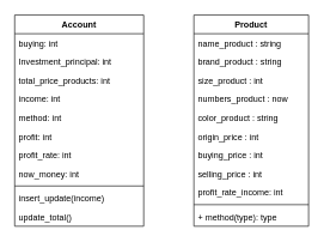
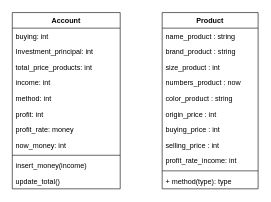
  <mxCell id="0" />
  <mxCell id="1" parent="0" />
  <mxCell id="2" value="Account" style="swimlane;fontStyle=1;align=center;verticalAlign=top;childLayout=stackLayout;horizontal=1;startSize=26;horizontalStack=0;resizeParent=1;resizeParentMax=0;resizeLast=0;collapsible=1;marginBottom=0;" vertex="1" parent="1"><mxGeometry x="20" y="20" width="180" height="294" as="geometry"><mxRectangle x="40" y="80" width="90" height="30" as="alternateBounds" /></mxGeometry></mxCell>
  <mxCell id="3" value="buying: int" style="text;strokeColor=none;fillColor=none;align=left;verticalAlign=top;spacingLeft=4;spacingRight=4;overflow=hidden;rotatable=0;points=[[0,0.5],[1,0.5]];portConstraint=eastwest;" vertex="1" parent="2"><mxGeometry y="26" width="180" height="26" as="geometry" /></mxCell>
  <mxCell id="4" value="Investment_principal: int" style="text;strokeColor=none;fillColor=none;align=left;verticalAlign=top;spacingLeft=4;spacingRight=4;overflow=hidden;rotatable=0;points=[[0,0.5],[1,0.5]];portConstraint=eastwest;" vertex="1" parent="2"><mxGeometry y="52" width="180" height="26" as="geometry" /></mxCell>
  <mxCell id="5" value="total_price_products: int" style="text;strokeColor=none;fillColor=none;align=left;verticalAlign=top;spacingLeft=4;spacingRight=4;overflow=hidden;rotatable=0;points=[[0,0.5],[1,0.5]];portConstraint=eastwest;" vertex="1" parent="2"><mxGeometry y="78" width="180" height="26" as="geometry" /></mxCell>
  <mxCell id="6" value="income: int" style="text;strokeColor=none;fillColor=none;align=left;verticalAlign=top;spacingLeft=4;spacingRight=4;overflow=hidden;rotatable=0;points=[[0,0.5],[1,0.5]];portConstraint=eastwest;" vertex="1" parent="2"><mxGeometry y="104" width="180" height="26" as="geometry" /></mxCell>
  <mxCell id="7" value="method: int" style="text;strokeColor=none;fillColor=none;align=left;verticalAlign=top;spacingLeft=4;spacingRight=4;overflow=hidden;rotatable=0;points=[[0,0.5],[1,0.5]];portConstraint=eastwest;" vertex="1" parent="2"><mxGeometry y="130" width="180" height="26" as="geometry" /></mxCell>
  <mxCell id="8" value="profit: int" style="text;strokeColor=none;fillColor=none;align=left;verticalAlign=top;spacingLeft=4;spacingRight=4;overflow=hidden;rotatable=0;points=[[0,0.5],[1,0.5]];portConstraint=eastwest;" vertex="1" parent="2"><mxGeometry y="156" width="180" height="26" as="geometry" /></mxCell>
- <mxCell id="9" value="profit_rate: int" style="text;strokeColor=none;fillColor=none;align=left;verticalAlign=top;spacingLeft=4;spacingRight=4;overflow=hidden;rotatable=0;points=[[0,0.5],[1,0.5]];portConstraint=eastwest;" vertex="1" parent="2"><mxGeometry y="182" width="180" height="26" as="geometry" /></mxCell>
+ <mxCell id="9" value="profit_rate: money" style="text;strokeColor=none;fillColor=none;align=left;verticalAlign=top;spacingLeft=4;spacingRight=4;overflow=hidden;rotatable=0;points=[[0,0.5],[1,0.5]];portConstraint=eastwest;" vertex="1" parent="2"><mxGeometry y="182" width="180" height="26" as="geometry" /></mxCell>
  <mxCell id="10" value="now_money: int" style="text;strokeColor=none;fillColor=none;align=left;verticalAlign=top;spacingLeft=4;spacingRight=4;overflow=hidden;rotatable=0;points=[[0,0.5],[1,0.5]];portConstraint=eastwest;" vertex="1" parent="2"><mxGeometry y="208" width="180" height="26" as="geometry" /></mxCell>
  <mxCell id="11" value="" style="line;strokeWidth=1;fillColor=none;align=left;verticalAlign=middle;spacingTop=-1;spacingLeft=3;spacingRight=3;rotatable=0;labelPosition=right;points=[];portConstraint=eastwest;strokeColor=inherit;" vertex="1" parent="2"><mxGeometry y="234" width="180" height="8" as="geometry" /></mxCell>
- <mxCell id="12" value="insert_update(income)" style="text;strokeColor=none;fillColor=none;align=left;verticalAlign=top;spacingLeft=4;spacingRight=4;overflow=hidden;rotatable=0;points=[[0,0.5],[1,0.5]];portConstraint=eastwest;" vertex="1" parent="2"><mxGeometry y="242" width="180" height="26" as="geometry" /></mxCell>
+ <mxCell id="12" value="insert_money(income)" style="text;strokeColor=none;fillColor=none;align=left;verticalAlign=top;spacingLeft=4;spacingRight=4;overflow=hidden;rotatable=0;points=[[0,0.5],[1,0.5]];portConstraint=eastwest;" vertex="1" parent="2"><mxGeometry y="242" width="180" height="26" as="geometry" /></mxCell>
  <mxCell id="13" value="update_total()" style="text;strokeColor=none;fillColor=none;align=left;verticalAlign=top;spacingLeft=4;spacingRight=4;overflow=hidden;rotatable=0;points=[[0,0.5],[1,0.5]];portConstraint=eastwest;" vertex="1" parent="2"><mxGeometry y="268" width="180" height="26" as="geometry" /></mxCell>
  <mxCell id="14" value="Product" style="swimlane;fontStyle=1;align=center;verticalAlign=top;childLayout=stackLayout;horizontal=1;startSize=26;horizontalStack=0;resizeParent=1;resizeParentMax=0;resizeLast=0;collapsible=1;marginBottom=0;" vertex="1" parent="1"><mxGeometry x="270" y="20" width="160" height="294" as="geometry" /></mxCell>
  <mxCell id="15" value="name_product : string" style="text;strokeColor=none;fillColor=none;align=left;verticalAlign=top;spacingLeft=4;spacingRight=4;overflow=hidden;rotatable=0;points=[[0,0.5],[1,0.5]];portConstraint=eastwest;" vertex="1" parent="14"><mxGeometry y="26" width="160" height="26" as="geometry" /></mxCell>
  <mxCell id="16" value="brand_product : string" style="text;strokeColor=none;fillColor=none;align=left;verticalAlign=top;spacingLeft=4;spacingRight=4;overflow=hidden;rotatable=0;points=[[0,0.5],[1,0.5]];portConstraint=eastwest;" vertex="1" parent="14"><mxGeometry y="52" width="160" height="26" as="geometry" /></mxCell>
  <mxCell id="17" value="size_product : int" style="text;strokeColor=none;fillColor=none;align=left;verticalAlign=top;spacingLeft=4;spacingRight=4;overflow=hidden;rotatable=0;points=[[0,0.5],[1,0.5]];portConstraint=eastwest;" vertex="1" parent="14"><mxGeometry y="78" width="160" height="26" as="geometry" /></mxCell>
  <mxCell id="18" value="numbers_product : now" style="text;strokeColor=none;fillColor=none;align=left;verticalAlign=top;spacingLeft=4;spacingRight=4;overflow=hidden;rotatable=0;points=[[0,0.5],[1,0.5]];portConstraint=eastwest;" vertex="1" parent="14"><mxGeometry y="104" width="160" height="26" as="geometry" /></mxCell>
  <mxCell id="19" value="color_product : string" style="text;strokeColor=none;fillColor=none;align=left;verticalAlign=top;spacingLeft=4;spacingRight=4;overflow=hidden;rotatable=0;points=[[0,0.5],[1,0.5]];portConstraint=eastwest;" vertex="1" parent="14"><mxGeometry y="130" width="160" height="26" as="geometry" /></mxCell>
  <mxCell id="20" value="origin_price : int" style="text;strokeColor=none;fillColor=none;align=left;verticalAlign=top;spacingLeft=4;spacingRight=4;overflow=hidden;rotatable=0;points=[[0,0.5],[1,0.5]];portConstraint=eastwest;" vertex="1" parent="14"><mxGeometry y="156" width="160" height="26" as="geometry" /></mxCell>
  <mxCell id="21" value="buying_price : int" style="text;strokeColor=none;fillColor=none;align=left;verticalAlign=top;spacingLeft=4;spacingRight=4;overflow=hidden;rotatable=0;points=[[0,0.5],[1,0.5]];portConstraint=eastwest;" vertex="1" parent="14"><mxGeometry y="182" width="160" height="26" as="geometry" /></mxCell>
  <mxCell id="22" value="selling_price : int" style="text;strokeColor=none;fillColor=none;align=left;verticalAlign=top;spacingLeft=4;spacingRight=4;overflow=hidden;rotatable=0;points=[[0,0.5],[1,0.5]];portConstraint=eastwest;" vertex="1" parent="14"><mxGeometry y="208" width="160" height="26" as="geometry" /></mxCell>
  <mxCell id="23" value="profit_rate_income: int" style="text;strokeColor=none;fillColor=none;align=left;verticalAlign=top;spacingLeft=4;spacingRight=4;overflow=hidden;rotatable=0;points=[[0,0.5],[1,0.5]];portConstraint=eastwest;" vertex="1" parent="14"><mxGeometry y="234" width="160" height="26" as="geometry" /></mxCell>
  <mxCell id="24" value="" style="line;strokeWidth=1;fillColor=none;align=left;verticalAlign=middle;spacingTop=-1;spacingLeft=3;spacingRight=3;rotatable=0;labelPosition=right;points=[];portConstraint=eastwest;strokeColor=inherit;" vertex="1" parent="14"><mxGeometry y="260" width="160" height="8" as="geometry" /></mxCell>
  <mxCell id="25" value="+ method(type): type" style="text;strokeColor=none;fillColor=none;align=left;verticalAlign=top;spacingLeft=4;spacingRight=4;overflow=hidden;rotatable=0;points=[[0,0.5],[1,0.5]];portConstraint=eastwest;" vertex="1" parent="14"><mxGeometry y="268" width="160" height="26" as="geometry" /></mxCell>
